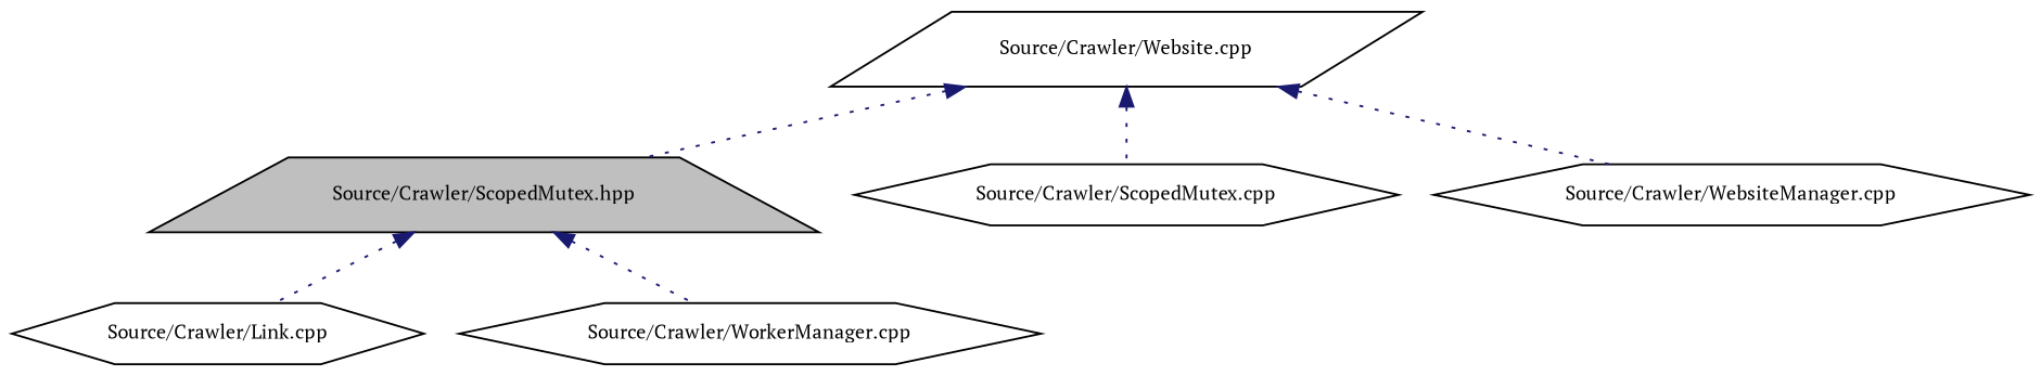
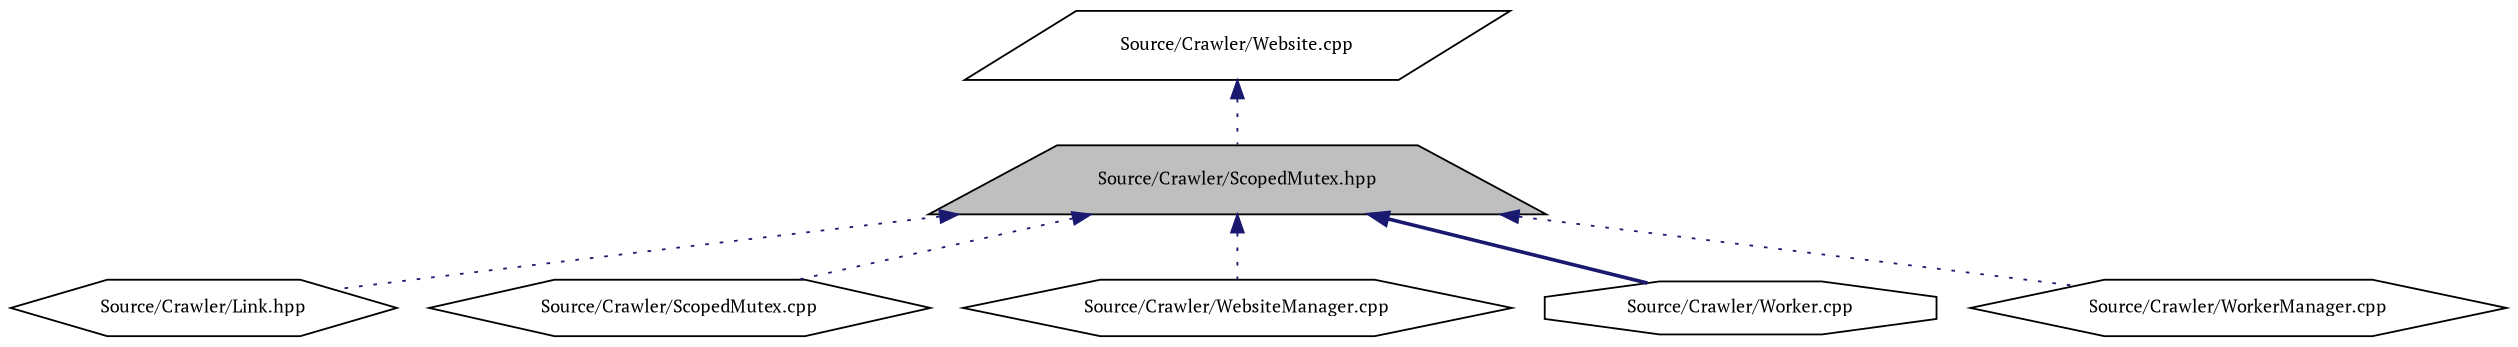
  digraph {
    fontname="PT Serif"
    node [color=black fillcolor=white fontname="PT Serif" fontsize=10 shape=hexagon style=filled]
    edge [color=midnightblue dir=back fontname="PT Serif" fontsize=10 labelfontname=Helvetica labelfontsize=10 style=dotted]
    n1 [fillcolor=grey75 fontcolor=black height=0.2 label="Source/Crawler/ScopedMutex.hpp" shape=trapezium width=0.4]
-   n2 [height=0.2 label="Source/Crawler/Link.cpp" width=0.4]
+   n2 [height=0.2 label="Source/Crawler/Link.hpp" width=0.4]
    n3 [height=0.2 label="Source/Crawler/ScopedMutex.cpp" width=0.4]
    n4 [height=0.2 label="Source/Crawler/WebsiteManager.cpp" width=0.4]
+   n5 [height=0.2 label="Source/Crawler/Worker.cpp" shape=octagon width=0.4]
    n6 [height=0.2 label="Source/Crawler/WorkerManager.cpp" width=0.4]
    n7 [height=0.2 label="Source/Crawler/Website.cpp" shape=parallelogram width=0.4]
    n1 -> n2
-   n7 -> n3
-   n7 -> n4
+   n1 -> n3
+   n1 -> n4
+   n1 -> n5 [style=bold]
    n1 -> n6
    n7 -> n1
  }
